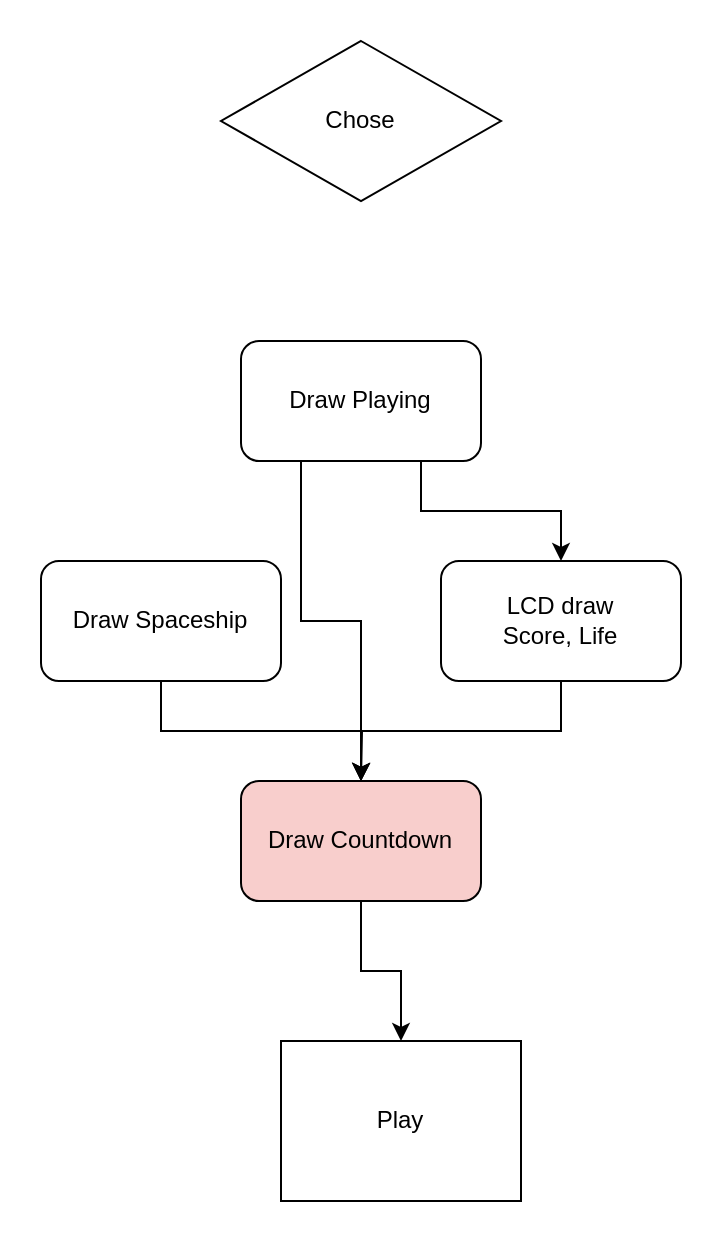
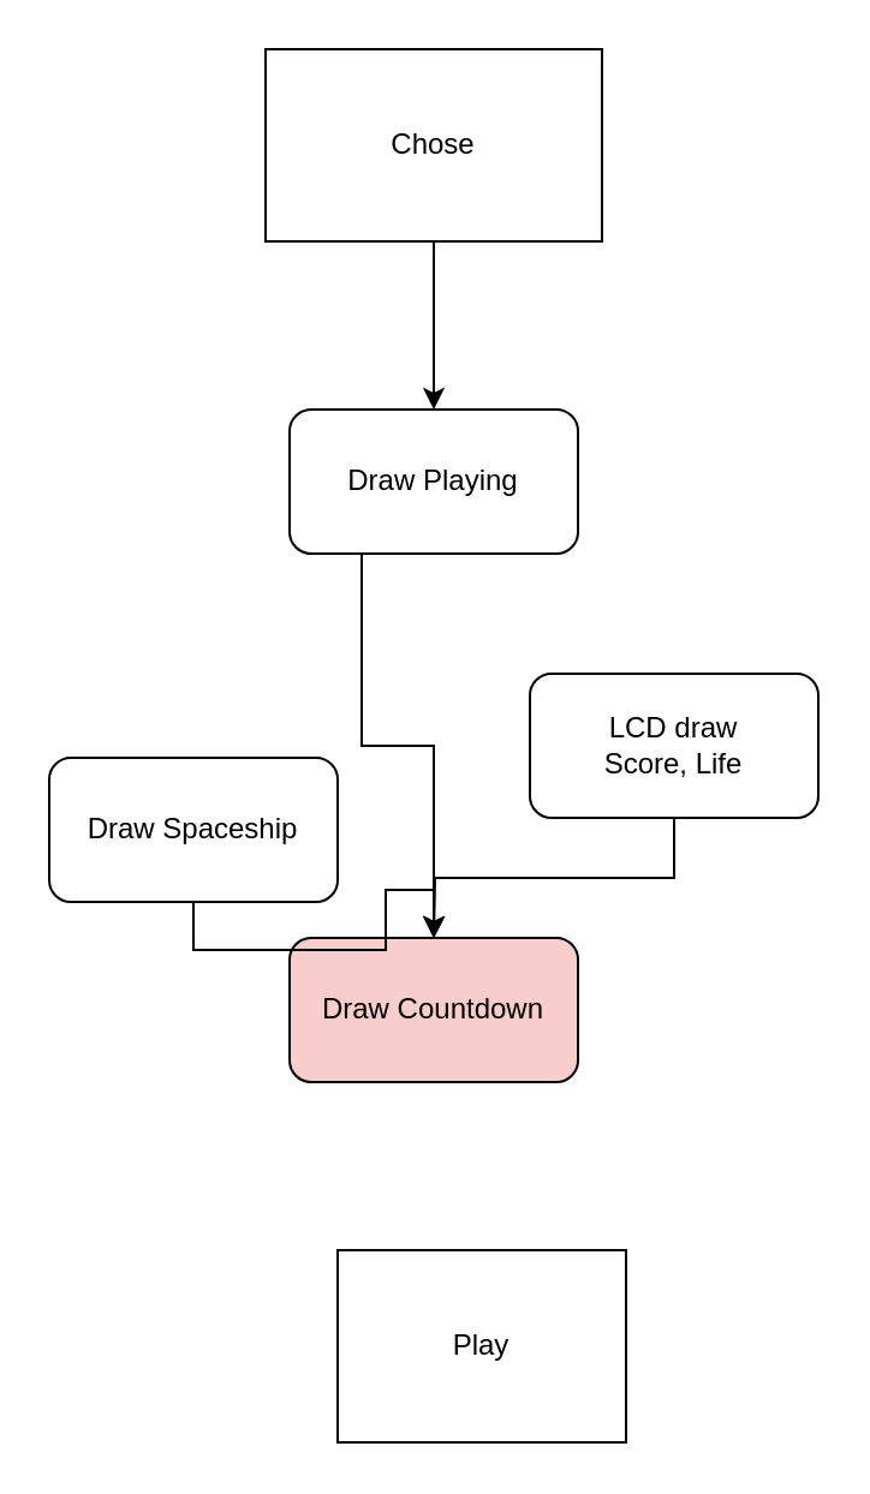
  <mxCell id="0" />
  <mxCell id="1" parent="0" />
  <mxCell id="2" style="edgeStyle=orthogonalEdgeStyle;rounded=0;orthogonalLoop=1;jettySize=auto;html=1;exitX=0.25;exitY=1;exitDx=0;exitDy=0;" edge="1" parent="1" source="4" target="6"><mxGeometry relative="1" as="geometry" /></mxCell>
- <mxCell id="3" style="edgeStyle=orthogonalEdgeStyle;rounded=0;orthogonalLoop=1;jettySize=auto;html=1;exitX=0.75;exitY=1;exitDx=0;exitDy=0;entryX=0.5;entryY=0;entryDx=0;entryDy=0;" edge="1" parent="1" source="4" target="8"><mxGeometry relative="1" as="geometry" /></mxCell>
  <mxCell id="4" value="Draw Playing" style="rounded=1;whiteSpace=wrap;html=1;" vertex="1" parent="1"><mxGeometry x="120" y="170" width="120" height="60" as="geometry" /></mxCell>
- <mxCell id="5" style="edgeStyle=orthogonalEdgeStyle;rounded=0;orthogonalLoop=1;jettySize=auto;html=1;exitX=0.5;exitY=1;exitDx=0;exitDy=0;entryX=0.5;entryY=0;entryDx=0;entryDy=0;" edge="1" parent="1" source="6" target="11"><mxGeometry relative="1" as="geometry"><mxPoint x="180" y="490" as="targetPoint" /></mxGeometry></mxCell>
  <mxCell id="6" value="Draw Countdown" style="rounded=1;whiteSpace=wrap;html=1;fillColor=#f8cecc;" vertex="1" parent="1"><mxGeometry x="120" y="390" width="120" height="60" as="geometry" /></mxCell>
  <mxCell id="7" style="edgeStyle=orthogonalEdgeStyle;rounded=0;orthogonalLoop=1;jettySize=auto;html=1;exitX=0.5;exitY=1;exitDx=0;exitDy=0;" edge="1" parent="1" source="8"><mxGeometry relative="1" as="geometry"><mxPoint x="180" y="390" as="targetPoint" /></mxGeometry></mxCell>
  <mxCell id="8" value="LCD draw&lt;br&gt;Score, Life" style="rounded=1;whiteSpace=wrap;html=1;" vertex="1" parent="1"><mxGeometry x="220" y="280" width="120" height="60" as="geometry" /></mxCell>
  <mxCell id="9" style="edgeStyle=orthogonalEdgeStyle;rounded=0;orthogonalLoop=1;jettySize=auto;html=1;exitX=0.5;exitY=1;exitDx=0;exitDy=0;entryX=0.5;entryY=0;entryDx=0;entryDy=0;" edge="1" parent="1" source="10" target="6"><mxGeometry relative="1" as="geometry" /></mxCell>
- <mxCell id="10" value="Draw Spaceship" style="rounded=1;whiteSpace=wrap;html=1;" vertex="1" parent="1"><mxGeometry x="20" y="280" width="120" height="60" as="geometry" /></mxCell>
+ <mxCell id="10" value="Draw Spaceship" style="rounded=1;whiteSpace=wrap;html=1;" vertex="1" parent="1"><mxGeometry x="20" y="315" width="120" height="60" as="geometry" /></mxCell>
  <mxCell id="11" value="Play" style="whiteSpace=wrap;html=1;aspect=fixed;" vertex="1" parent="1"><mxGeometry x="140" y="520" width="120" height="80" as="geometry" /></mxCell>
- <mxCell id="13" value="Chose" style="rhombus;whiteSpace=wrap;html=1;" vertex="1" parent="1"><mxGeometry x="110" y="20" width="140" height="80" as="geometry" /></mxCell>
+ <mxCell id="12" style="edgeStyle=orthogonalEdgeStyle;rounded=0;orthogonalLoop=1;jettySize=auto;html=1;exitX=0.5;exitY=1;exitDx=0;exitDy=0;entryX=0.5;entryY=0;entryDx=0;entryDy=0;" edge="1" parent="1" source="13" target="4"><mxGeometry relative="1" as="geometry" /></mxCell>
+ <mxCell id="13" value="Chose" style="whiteSpace=wrap;html=1;rounded=0;" vertex="1" parent="1"><mxGeometry x="110" y="20" width="140" height="80" as="geometry" /></mxCell>
